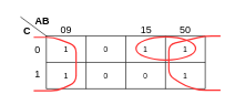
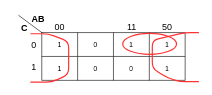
  <mxCell id="0" />
  <mxCell id="1" parent="0" />
  <mxCell id="2" value="" style="shape=table;html=1;whiteSpace=wrap;startSize=0;container=1;collapsible=0;childLayout=tableLayout;" vertex="1" parent="1"><mxGeometry x="69" y="54" width="240" height="80" as="geometry" /></mxCell>
  <mxCell id="3" value="" style="shape=partialRectangle;html=1;whiteSpace=wrap;collapsible=0;dropTarget=0;pointerEvents=0;fillColor=none;top=0;left=0;bottom=0;right=0;points=[[0,0.5],[1,0.5]];portConstraint=eastwest;" vertex="1" parent="2"><mxGeometry width="240" height="40" as="geometry" /></mxCell>
  <mxCell id="4" value="1" style="shape=partialRectangle;html=1;whiteSpace=wrap;connectable=0;fillColor=none;top=0;left=0;bottom=0;right=0;overflow=hidden;" vertex="1" parent="3"><mxGeometry width="60" height="40" as="geometry" /></mxCell>
  <mxCell id="5" value="0" style="shape=partialRectangle;html=1;whiteSpace=wrap;connectable=0;fillColor=none;top=0;left=0;bottom=0;right=0;overflow=hidden;" vertex="1" parent="3"><mxGeometry x="60" width="60" height="40" as="geometry" /></mxCell>
  <mxCell id="6" value="1" style="shape=partialRectangle;html=1;whiteSpace=wrap;connectable=0;fillColor=none;top=0;left=0;bottom=0;right=0;overflow=hidden;" vertex="1" parent="3"><mxGeometry x="120" width="60" height="40" as="geometry" /></mxCell>
  <mxCell id="7" value="1" style="shape=partialRectangle;html=1;whiteSpace=wrap;connectable=0;fillColor=none;top=0;left=0;bottom=0;right=0;overflow=hidden;" vertex="1" parent="3"><mxGeometry x="180" width="60" height="40" as="geometry" /></mxCell>
  <mxCell id="8" value="" style="shape=partialRectangle;html=1;whiteSpace=wrap;collapsible=0;dropTarget=0;pointerEvents=0;fillColor=none;top=0;left=0;bottom=0;right=0;points=[[0,0.5],[1,0.5]];portConstraint=eastwest;" vertex="1" parent="2"><mxGeometry y="40" width="240" height="40" as="geometry" /></mxCell>
  <mxCell id="9" value="1" style="shape=partialRectangle;html=1;whiteSpace=wrap;connectable=0;fillColor=none;top=0;left=0;bottom=0;right=0;overflow=hidden;" vertex="1" parent="8"><mxGeometry width="60" height="40" as="geometry" /></mxCell>
  <mxCell id="10" value="0" style="shape=partialRectangle;html=1;whiteSpace=wrap;connectable=0;fillColor=none;top=0;left=0;bottom=0;right=0;overflow=hidden;" vertex="1" parent="8"><mxGeometry x="60" width="60" height="40" as="geometry" /></mxCell>
  <mxCell id="11" value="0" style="shape=partialRectangle;html=1;whiteSpace=wrap;connectable=0;fillColor=none;top=0;left=0;bottom=0;right=0;overflow=hidden;" vertex="1" parent="8"><mxGeometry x="120" width="60" height="40" as="geometry" /></mxCell>
  <mxCell id="12" value="1" style="shape=partialRectangle;html=1;whiteSpace=wrap;connectable=0;fillColor=none;top=0;left=0;bottom=0;right=0;overflow=hidden;" vertex="1" parent="8"><mxGeometry x="180" width="60" height="40" as="geometry" /></mxCell>
  <mxCell id="13" value="" style="endArrow=none;html=1;entryX=0;entryY=0;entryDx=0;entryDy=0;entryPerimeter=0;" edge="1" parent="1" target="3"><mxGeometry width="50" height="50" relative="1" as="geometry"><mxPoint x="30" y="25" as="sourcePoint" /><mxPoint x="483" y="147" as="targetPoint" /></mxGeometry></mxCell>
  <mxCell id="14" value="&lt;b&gt;&lt;font style=&quot;font-size: 15px&quot;&gt;C&lt;/font&gt;&lt;/b&gt;" style="text;html=1;strokeColor=none;fillColor=none;align=center;verticalAlign=middle;whiteSpace=wrap;rounded=0;" vertex="1" parent="1"><mxGeometry x="20" y="36" width="40" height="20" as="geometry" /></mxCell>
  <mxCell id="15" value="&lt;b&gt;&lt;font style=&quot;font-size: 15px&quot;&gt;AB&lt;/font&gt;&lt;/b&gt;" style="text;html=1;strokeColor=none;fillColor=none;align=center;verticalAlign=middle;whiteSpace=wrap;rounded=0;" vertex="1" parent="1"><mxGeometry x="43" y="20" width="40" height="20" as="geometry" /></mxCell>
- <mxCell id="16" value="&lt;font style=&quot;font-size: 15px&quot;&gt;09&lt;/font&gt;" style="text;html=1;strokeColor=none;fillColor=none;align=center;verticalAlign=middle;whiteSpace=wrap;rounded=0;" vertex="1" parent="1"><mxGeometry x="79" y="34" width="40" height="20" as="geometry" /></mxCell>
- <mxCell id="17" value="&lt;font style=&quot;font-size: 15px&quot;&gt;15&lt;/font&gt;" style="text;html=1;strokeColor=none;fillColor=none;align=center;verticalAlign=middle;whiteSpace=wrap;rounded=0;" vertex="1" parent="1"><mxGeometry x="200" y="34" width="40" height="20" as="geometry" /></mxCell>
+ <mxCell id="16" value="&lt;font style=&quot;font-size: 15px&quot;&gt;00&lt;/font&gt;" style="text;html=1;strokeColor=none;fillColor=none;align=center;verticalAlign=middle;whiteSpace=wrap;rounded=0;" vertex="1" parent="1"><mxGeometry x="79" y="34" width="40" height="20" as="geometry" /></mxCell>
+ <mxCell id="17" value="&lt;font style=&quot;font-size: 15px&quot;&gt;11&lt;/font&gt;" style="text;html=1;strokeColor=none;fillColor=none;align=center;verticalAlign=middle;whiteSpace=wrap;rounded=0;" vertex="1" parent="1"><mxGeometry x="200" y="34" width="40" height="20" as="geometry" /></mxCell>
  <mxCell id="18" value="&lt;font style=&quot;font-size: 15px&quot;&gt;50&lt;/font&gt;" style="text;html=1;strokeColor=none;fillColor=none;align=center;verticalAlign=middle;whiteSpace=wrap;rounded=0;" vertex="1" parent="1"><mxGeometry x="259" y="34" width="40" height="20" as="geometry" /></mxCell>
  <mxCell id="19" value="&lt;font style=&quot;font-size: 15px&quot;&gt;0&lt;/font&gt;" style="text;html=1;strokeColor=none;fillColor=none;align=center;verticalAlign=middle;whiteSpace=wrap;rounded=0;" vertex="1" parent="1"><mxGeometry x="36" y="65" width="40" height="20" as="geometry" /></mxCell>
  <mxCell id="20" value="&lt;font style=&quot;font-size: 15px&quot;&gt;1&lt;/font&gt;" style="text;html=1;strokeColor=none;fillColor=none;align=center;verticalAlign=middle;whiteSpace=wrap;rounded=0;" vertex="1" parent="1"><mxGeometry x="36" y="101" width="40" height="20" as="geometry" /></mxCell>
  <mxCell id="21" value="" style="ellipse;whiteSpace=wrap;html=1;fillColor=none;strokeColor=#FF3333;strokeWidth=2;rotation=90;" vertex="1" parent="1"><mxGeometry x="232" y="28" width="35" height="90" as="geometry" /></mxCell>
  <mxCell id="22" value="" style="endArrow=none;html=1;entryX=0.75;entryY=1;entryDx=0;entryDy=0;strokeColor=#FF3333;strokeWidth=2;" edge="1" parent="1" target="14"><mxGeometry width="50" height="50" relative="1" as="geometry"><mxPoint x="50" y="137" as="sourcePoint" /><mxPoint x="60" y="56" as="targetPoint" /><Array as="points"><mxPoint x="86" y="137" /><mxPoint x="114" y="124" /><mxPoint x="114" y="69" /><mxPoint x="80" y="56" /></Array></mxGeometry></mxCell>
  <mxCell id="23" value="" style="endArrow=none;html=1;strokeColor=#FF3333;strokeWidth=2;" edge="1" parent="1"><mxGeometry width="50" height="50" relative="1" as="geometry"><mxPoint x="332" y="54" as="sourcePoint" /><mxPoint x="332" y="136" as="targetPoint" /><Array as="points"><mxPoint x="309" y="54" /><mxPoint x="254" y="67" /><mxPoint x="254" y="114" /><mxPoint x="278" y="129" /><mxPoint x="299" y="136" /></Array></mxGeometry></mxCell>
